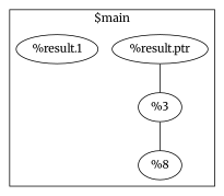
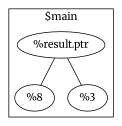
  graph {
    fontname=Merriweather
    node [fontname=Merriweather]
    edge [fontname=Merriweather]
    n1 [label="%result.ptr"]
    n2 [label="%8"]
    n3 [label="%3"]
-   n4 [label="%result.1"]
    subgraph cluster_1 {
      label="$main"
      n1
      n2
      n3
-     n4
    }
-   n3 -- n2
+   n1 -- n2
    n1 -- n3
  }
